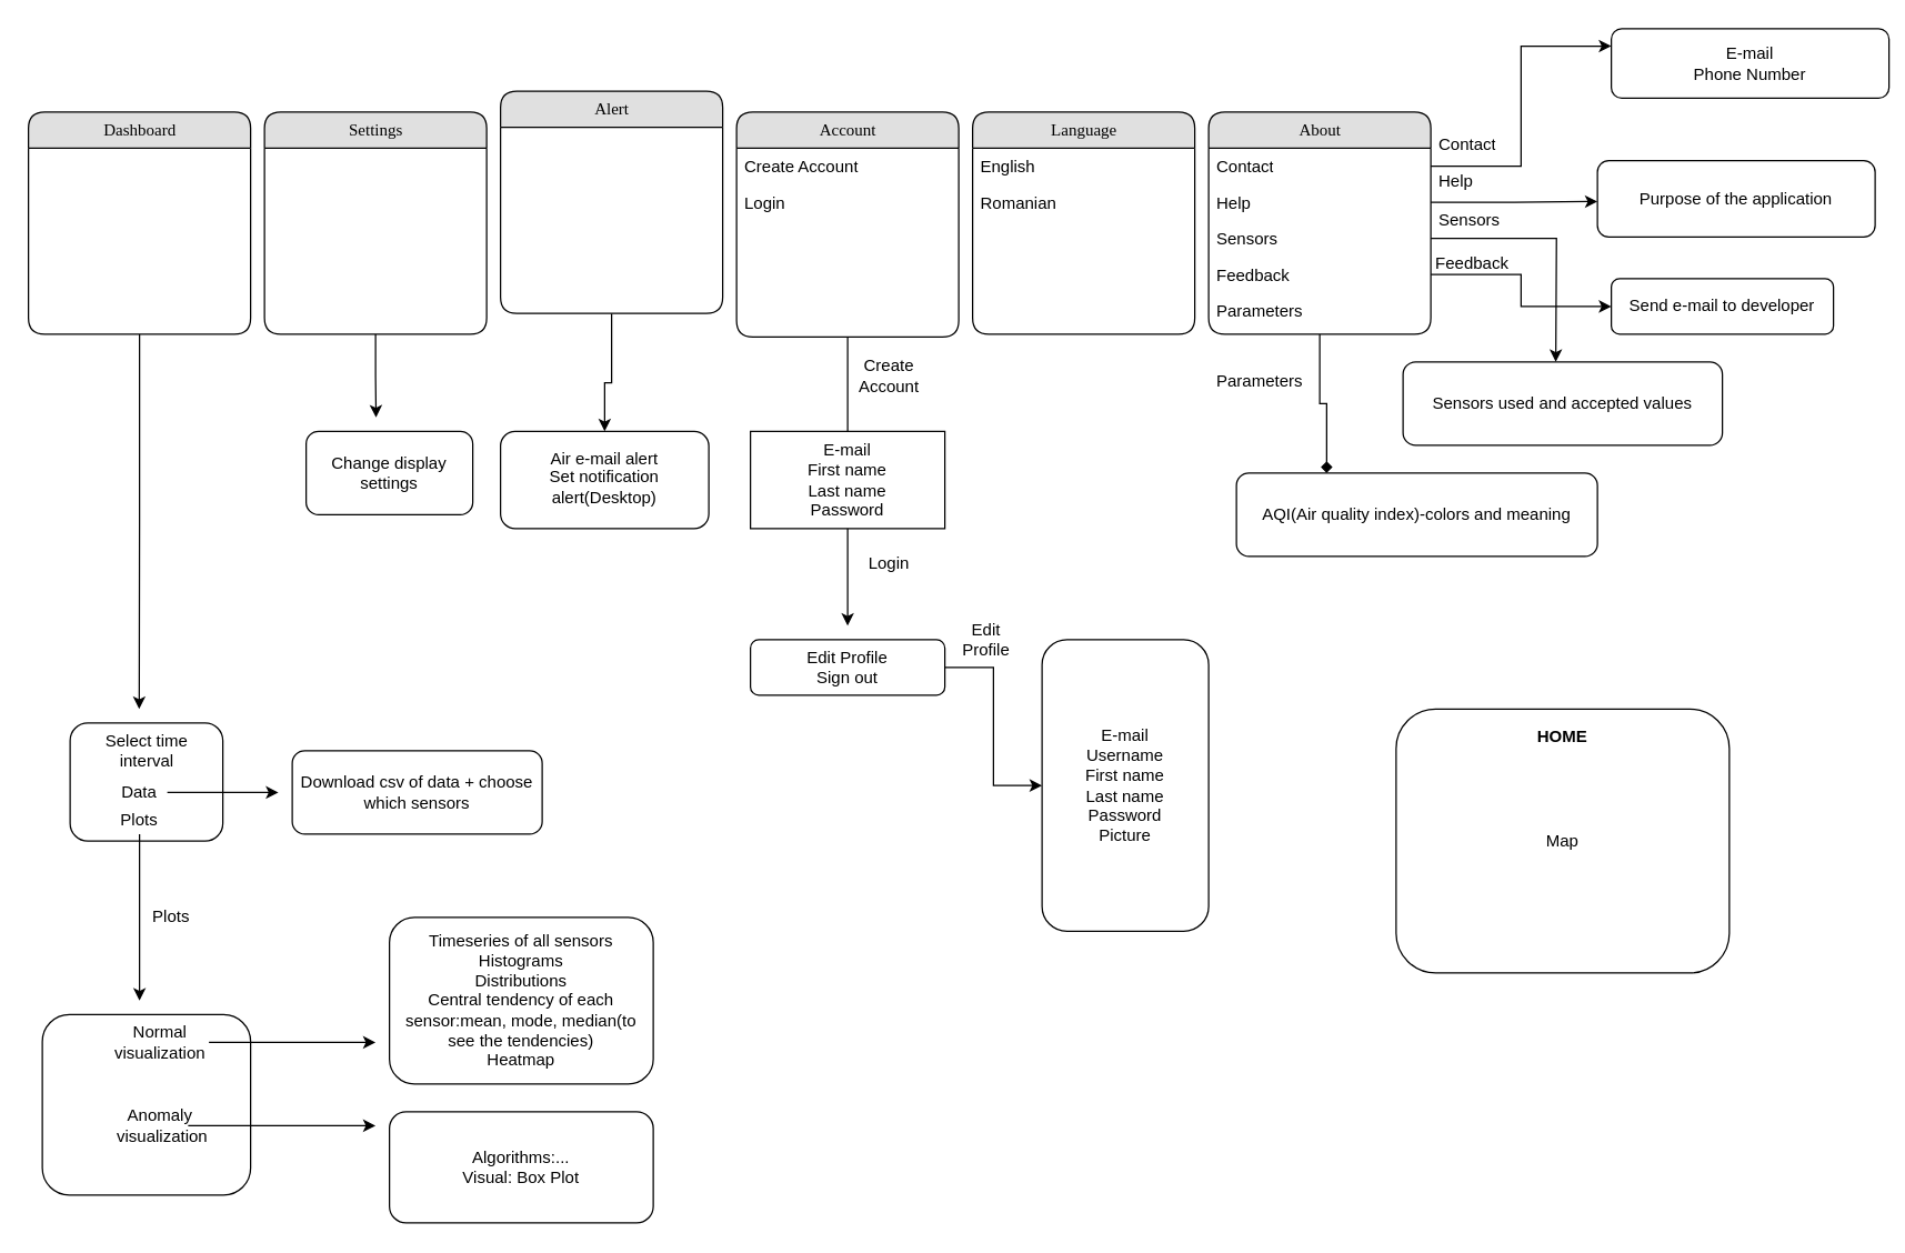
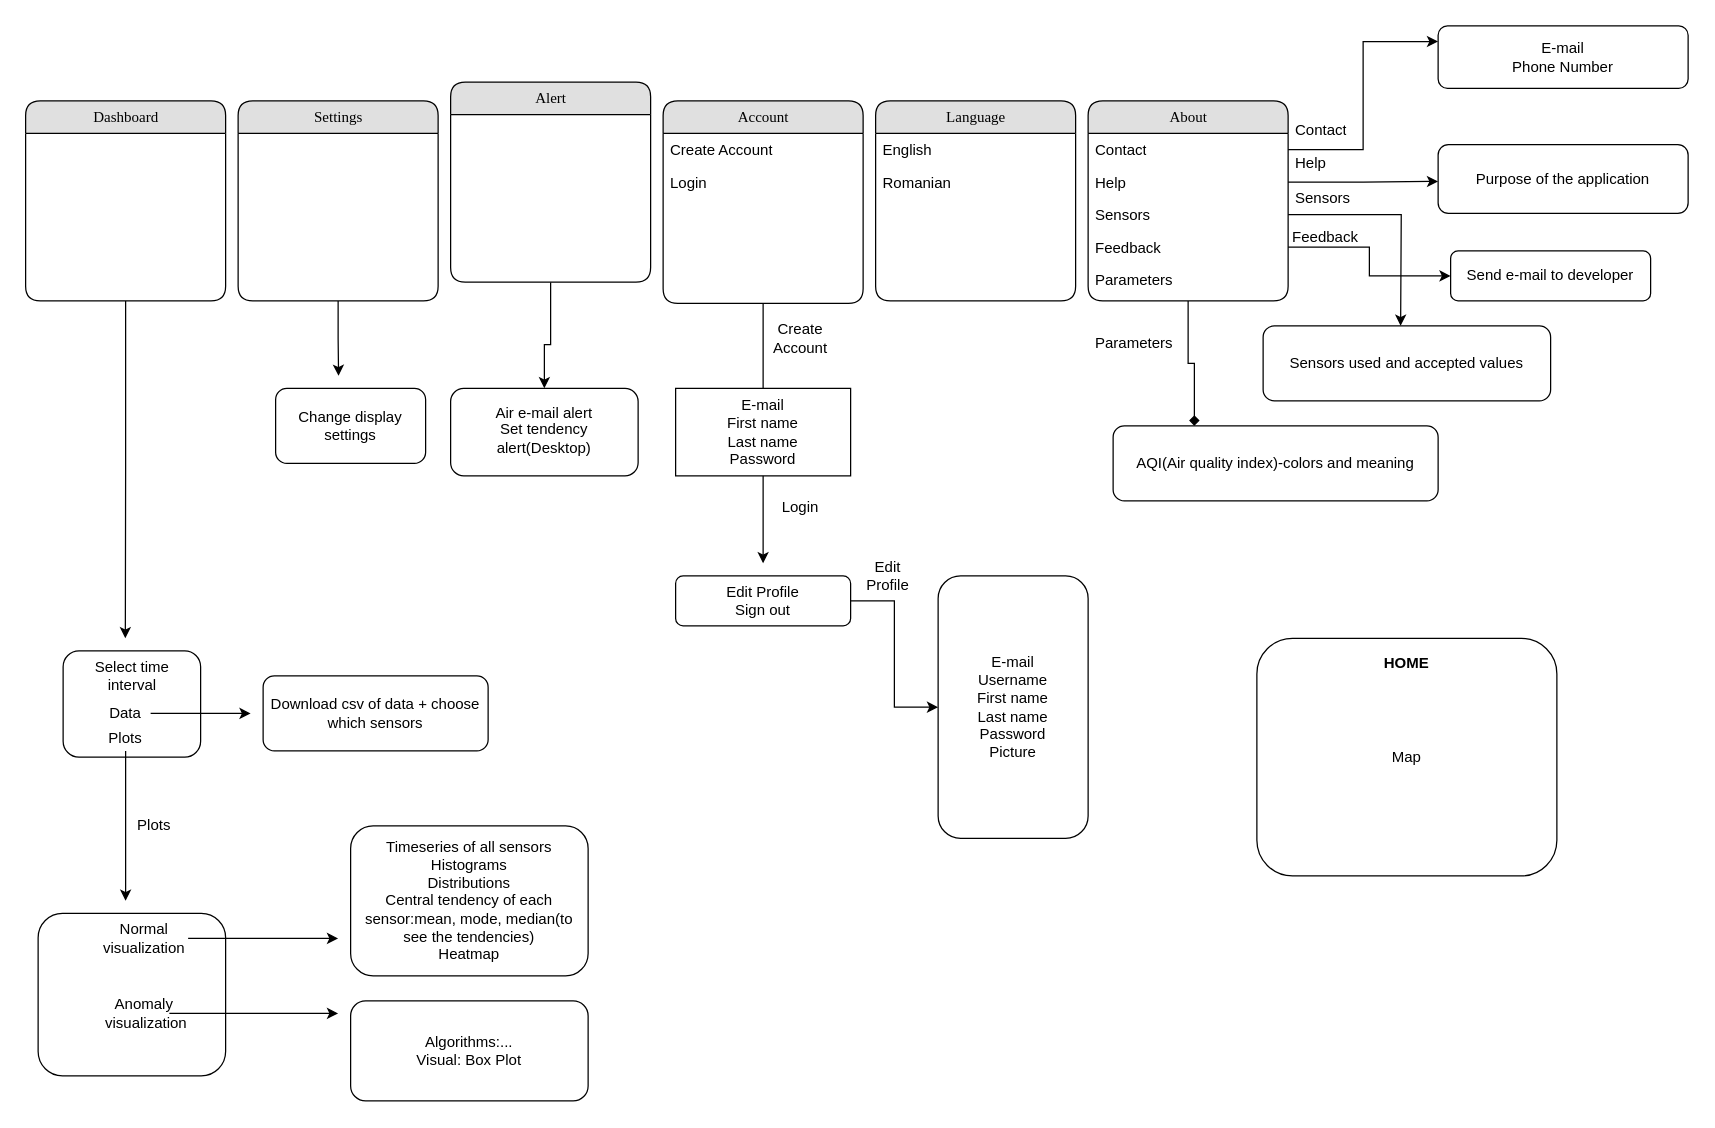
  <mxCell id="0" />
  <mxCell id="1" parent="0" />
  <mxCell id="2" style="edgeStyle=orthogonalEdgeStyle;rounded=0;orthogonalLoop=1;jettySize=auto;html=1;exitX=0.5;exitY=1;exitDx=0;exitDy=0;" edge="1" parent="1" source="3"><mxGeometry relative="1" as="geometry"><mxPoint x="99.765" y="510" as="targetPoint" /></mxGeometry></mxCell>
  <mxCell id="3" value="Dashboard" style="swimlane;html=1;fontStyle=0;childLayout=stackLayout;horizontal=1;startSize=26;fillColor=#e0e0e0;horizontalStack=0;resizeParent=1;resizeLast=0;collapsible=1;marginBottom=0;swimlaneFillColor=#ffffff;align=center;rounded=1;shadow=0;comic=0;labelBackgroundColor=none;strokeWidth=1;fontFamily=Verdana;fontSize=12" parent="1" vertex="1"><mxGeometry x="20" y="80" width="160" height="160" as="geometry" /></mxCell>
  <mxCell id="4" style="edgeStyle=orthogonalEdgeStyle;rounded=0;orthogonalLoop=1;jettySize=auto;html=1;exitX=0.5;exitY=1;exitDx=0;exitDy=0;" edge="1" parent="1" source="5"><mxGeometry relative="1" as="geometry"><mxPoint x="270.353" y="300" as="targetPoint" /></mxGeometry></mxCell>
  <mxCell id="5" value="Settings" style="swimlane;html=1;fontStyle=0;childLayout=stackLayout;horizontal=1;startSize=26;fillColor=#e0e0e0;horizontalStack=0;resizeParent=1;resizeLast=0;collapsible=1;marginBottom=0;swimlaneFillColor=#ffffff;align=center;rounded=1;shadow=0;comic=0;labelBackgroundColor=none;strokeWidth=1;fontFamily=Verdana;fontSize=12" parent="1" vertex="1"><mxGeometry x="190" y="80" width="160" height="160" as="geometry" /></mxCell>
  <mxCell id="6" style="edgeStyle=orthogonalEdgeStyle;rounded=0;orthogonalLoop=1;jettySize=auto;html=1;exitX=0.5;exitY=1;exitDx=0;exitDy=0;entryX=0.5;entryY=0;entryDx=0;entryDy=0;" edge="1" parent="1" source="7" target="31"><mxGeometry relative="1" as="geometry"><Array as="points"><mxPoint x="440" y="275" /><mxPoint x="435" y="275" /></Array></mxGeometry></mxCell>
  <mxCell id="7" value="Alert" style="swimlane;html=1;fontStyle=0;childLayout=stackLayout;horizontal=1;startSize=26;fillColor=#e0e0e0;horizontalStack=0;resizeParent=1;resizeLast=0;collapsible=1;marginBottom=0;swimlaneFillColor=#ffffff;align=center;rounded=1;shadow=0;comic=0;labelBackgroundColor=none;strokeWidth=1;fontFamily=Verdana;fontSize=12" parent="1" vertex="1"><mxGeometry x="360" y="65" width="160" height="160" as="geometry" /></mxCell>
  <mxCell id="8" value="Language" style="swimlane;html=1;fontStyle=0;childLayout=stackLayout;horizontal=1;startSize=26;fillColor=#e0e0e0;horizontalStack=0;resizeParent=1;resizeLast=0;collapsible=1;marginBottom=0;swimlaneFillColor=#ffffff;align=center;rounded=1;shadow=0;comic=0;labelBackgroundColor=none;strokeWidth=1;fontFamily=Verdana;fontSize=12" parent="1" vertex="1"><mxGeometry x="700" y="80" width="160" height="160" as="geometry" /></mxCell>
  <mxCell id="9" value="English" style="text;html=1;strokeColor=none;fillColor=none;spacingLeft=4;spacingRight=4;whiteSpace=wrap;overflow=hidden;rotatable=0;points=[[0,0.5],[1,0.5]];portConstraint=eastwest;" parent="8" vertex="1"><mxGeometry y="26" width="160" height="26" as="geometry" /></mxCell>
  <mxCell id="10" value="Romanian" style="text;html=1;strokeColor=none;fillColor=none;spacingLeft=4;spacingRight=4;whiteSpace=wrap;overflow=hidden;rotatable=0;points=[[0,0.5],[1,0.5]];portConstraint=eastwest;" parent="8" vertex="1"><mxGeometry y="52" width="160" height="26" as="geometry" /></mxCell>
  <mxCell id="11" style="edgeStyle=orthogonalEdgeStyle;rounded=0;orthogonalLoop=1;jettySize=auto;html=1;" edge="1" parent="1" source="12"><mxGeometry relative="1" as="geometry"><mxPoint x="610" y="450" as="targetPoint" /></mxGeometry></mxCell>
  <mxCell id="12" value="Account" style="swimlane;html=1;fontStyle=0;childLayout=stackLayout;horizontal=1;startSize=26;fillColor=#e0e0e0;horizontalStack=0;resizeParent=1;resizeLast=0;collapsible=1;marginBottom=0;swimlaneFillColor=#ffffff;align=center;rounded=1;shadow=0;comic=0;labelBackgroundColor=none;strokeWidth=1;fontFamily=Verdana;fontSize=12" parent="1" vertex="1"><mxGeometry x="530" y="80" width="160" height="162" as="geometry" /></mxCell>
  <mxCell id="13" value="Create Account" style="text;html=1;strokeColor=none;fillColor=none;spacingLeft=4;spacingRight=4;whiteSpace=wrap;overflow=hidden;rotatable=0;points=[[0,0.5],[1,0.5]];portConstraint=eastwest;" parent="12" vertex="1"><mxGeometry y="26" width="160" height="26" as="geometry" /></mxCell>
  <mxCell id="14" value="Login" style="text;html=1;strokeColor=none;fillColor=none;spacingLeft=4;spacingRight=4;whiteSpace=wrap;overflow=hidden;rotatable=0;points=[[0,0.5],[1,0.5]];portConstraint=eastwest;" parent="12" vertex="1"><mxGeometry y="52" width="160" height="110" as="geometry" /></mxCell>
  <mxCell id="15" style="edgeStyle=orthogonalEdgeStyle;rounded=0;orthogonalLoop=1;jettySize=auto;html=1;entryX=0.25;entryY=0;entryDx=0;entryDy=0;endArrow=diamond;" edge="1" parent="1" source="16" target="46"><mxGeometry relative="1" as="geometry"><Array as="points"><mxPoint x="950" y="290" /><mxPoint x="955" y="290" /></Array></mxGeometry></mxCell>
  <mxCell id="16" value="About" style="swimlane;html=1;fontStyle=0;childLayout=stackLayout;horizontal=1;startSize=26;fillColor=#e0e0e0;horizontalStack=0;resizeParent=1;resizeLast=0;collapsible=1;marginBottom=0;swimlaneFillColor=#ffffff;align=center;rounded=1;shadow=0;comic=0;labelBackgroundColor=none;strokeWidth=1;fontFamily=Verdana;fontSize=12" parent="1" vertex="1"><mxGeometry x="870" y="80" width="160" height="160" as="geometry" /></mxCell>
  <mxCell id="17" value="Contact" style="text;html=1;strokeColor=none;fillColor=none;spacingLeft=4;spacingRight=4;whiteSpace=wrap;overflow=hidden;rotatable=0;points=[[0,0.5],[1,0.5]];portConstraint=eastwest;" parent="16" vertex="1"><mxGeometry y="26" width="160" height="26" as="geometry" /></mxCell>
  <mxCell id="18" value="Help" style="text;html=1;strokeColor=none;fillColor=none;spacingLeft=4;spacingRight=4;whiteSpace=wrap;overflow=hidden;rotatable=0;points=[[0,0.5],[1,0.5]];portConstraint=eastwest;" parent="16" vertex="1"><mxGeometry y="52" width="160" height="26" as="geometry" /></mxCell>
  <mxCell id="19" value="Sensors" style="text;html=1;strokeColor=none;fillColor=none;spacingLeft=4;spacingRight=4;whiteSpace=wrap;overflow=hidden;rotatable=0;points=[[0,0.5],[1,0.5]];portConstraint=eastwest;" parent="16" vertex="1"><mxGeometry y="78" width="160" height="26" as="geometry" /></mxCell>
  <mxCell id="20" value="Feedback" style="text;html=1;strokeColor=none;fillColor=none;spacingLeft=4;spacingRight=4;whiteSpace=wrap;overflow=hidden;rotatable=0;points=[[0,0.5],[1,0.5]];portConstraint=eastwest;" vertex="1" parent="16"><mxGeometry y="104" width="160" height="26" as="geometry" /></mxCell>
  <mxCell id="21" value="Parameters" style="text;html=1;strokeColor=none;fillColor=none;spacingLeft=4;spacingRight=4;whiteSpace=wrap;overflow=hidden;rotatable=0;points=[[0,0.5],[1,0.5]];portConstraint=eastwest;" vertex="1" parent="16"><mxGeometry y="130" width="160" height="26" as="geometry" /></mxCell>
  <mxCell id="22" value="E-mail&lt;br&gt;First name&lt;br&gt;Last name&lt;br&gt;Password" style="whiteSpace=wrap;html=1;rounded=0;" vertex="1" parent="1"><mxGeometry x="540" y="310" width="140" height="70" as="geometry" /></mxCell>
  <mxCell id="23" value="Create Account" style="text;html=1;strokeColor=none;fillColor=none;align=center;verticalAlign=middle;whiteSpace=wrap;rounded=0;" vertex="1" parent="1"><mxGeometry x="620" y="260" width="40" height="20" as="geometry" /></mxCell>
  <mxCell id="24" value="Login" style="text;html=1;strokeColor=none;fillColor=none;align=center;verticalAlign=middle;whiteSpace=wrap;rounded=0;" vertex="1" parent="1"><mxGeometry x="620" y="394.67" width="40" height="20" as="geometry" /></mxCell>
  <mxCell id="25" style="edgeStyle=orthogonalEdgeStyle;rounded=0;orthogonalLoop=1;jettySize=auto;html=1;exitX=1;exitY=0.5;exitDx=0;exitDy=0;entryX=0;entryY=0.5;entryDx=0;entryDy=0;" edge="1" parent="1" source="26" target="28"><mxGeometry relative="1" as="geometry" /></mxCell>
  <mxCell id="26" value="" style="rounded=1;whiteSpace=wrap;html=1;" vertex="1" parent="1"><mxGeometry x="540" y="460" width="140" height="40" as="geometry" /></mxCell>
  <mxCell id="27" value="Edit Profile&lt;br&gt;Sign out" style="text;html=1;strokeColor=none;fillColor=none;align=center;verticalAlign=middle;whiteSpace=wrap;rounded=0;" vertex="1" parent="1"><mxGeometry x="560" y="470" width="100" height="20" as="geometry" /></mxCell>
  <mxCell id="28" value="" style="rounded=1;whiteSpace=wrap;html=1;" vertex="1" parent="1"><mxGeometry x="750" y="460" width="120" height="210" as="geometry" /></mxCell>
  <mxCell id="29" value="Edit Profile" style="text;html=1;strokeColor=none;fillColor=none;align=center;verticalAlign=middle;whiteSpace=wrap;rounded=0;" vertex="1" parent="1"><mxGeometry x="690" y="450" width="40" height="20" as="geometry" /></mxCell>
  <mxCell id="30" value="E-mail&lt;br&gt;Username&lt;br&gt;First name&lt;br&gt;Last name&lt;br&gt;Password&lt;br&gt;Picture" style="text;html=1;strokeColor=none;fillColor=none;align=center;verticalAlign=middle;whiteSpace=wrap;rounded=0;" vertex="1" parent="1"><mxGeometry x="780" y="510" width="60" height="110" as="geometry" /></mxCell>
  <mxCell id="31" value="" style="rounded=1;whiteSpace=wrap;html=1;" vertex="1" parent="1"><mxGeometry x="360" y="310" width="150" height="70" as="geometry" /></mxCell>
  <mxCell id="32" value="Air e-mail alert" style="text;html=1;strokeColor=none;fillColor=none;align=center;verticalAlign=middle;whiteSpace=wrap;rounded=0;" vertex="1" parent="1"><mxGeometry x="380" y="320" width="110" height="20" as="geometry" /></mxCell>
- <mxCell id="33" value="Set notification alert(Desktop)" style="text;html=1;strokeColor=none;fillColor=none;align=center;verticalAlign=middle;whiteSpace=wrap;rounded=0;" vertex="1" parent="1"><mxGeometry x="380" y="340" width="110" height="20" as="geometry" /></mxCell>
- <mxCell id="34" value="E-mail&lt;br&gt;Phone Number" style="rounded=1;whiteSpace=wrap;html=1;" vertex="1" parent="1"><mxGeometry x="1160" y="20" width="200" height="50" as="geometry" /></mxCell>
+ <mxCell id="33" value="Set tendency alert(Desktop)" style="text;html=1;strokeColor=none;fillColor=none;align=center;verticalAlign=middle;whiteSpace=wrap;rounded=0;" vertex="1" parent="1"><mxGeometry x="380" y="340" width="110" height="20" as="geometry" /></mxCell>
+ <mxCell id="34" value="E-mail&lt;br&gt;Phone Number" style="rounded=1;whiteSpace=wrap;html=1;" vertex="1" parent="1"><mxGeometry x="1150" y="20" width="200" height="50" as="geometry" /></mxCell>
  <mxCell id="35" style="edgeStyle=orthogonalEdgeStyle;rounded=0;orthogonalLoop=1;jettySize=auto;html=1;exitX=1;exitY=0.5;exitDx=0;exitDy=0;entryX=0;entryY=0.25;entryDx=0;entryDy=0;" edge="1" parent="1" source="17" target="34"><mxGeometry relative="1" as="geometry" /></mxCell>
  <mxCell id="36" value="Contact" style="text;html=1;strokeColor=none;fillColor=none;spacingLeft=4;spacingRight=4;whiteSpace=wrap;overflow=hidden;rotatable=0;points=[[0,0.5],[1,0.5]];portConstraint=eastwest;" vertex="1" parent="1"><mxGeometry x="1030" y="90" width="60" height="26" as="geometry" /></mxCell>
  <mxCell id="37" style="edgeStyle=orthogonalEdgeStyle;rounded=0;orthogonalLoop=1;jettySize=auto;html=1;exitX=1;exitY=0.5;exitDx=0;exitDy=0;" edge="1" parent="1" source="18"><mxGeometry relative="1" as="geometry"><mxPoint x="1150" y="144.412" as="targetPoint" /></mxGeometry></mxCell>
  <mxCell id="38" value="Help" style="text;html=1;strokeColor=none;fillColor=none;spacingLeft=4;spacingRight=4;whiteSpace=wrap;overflow=hidden;rotatable=0;points=[[0,0.5],[1,0.5]];portConstraint=eastwest;" vertex="1" parent="1"><mxGeometry x="1030" y="116" width="80" height="26" as="geometry" /></mxCell>
  <mxCell id="39" value="Purpose of the application" style="rounded=1;whiteSpace=wrap;html=1;" vertex="1" parent="1"><mxGeometry x="1150" y="115" width="200" height="55" as="geometry" /></mxCell>
  <mxCell id="40" style="edgeStyle=orthogonalEdgeStyle;rounded=0;orthogonalLoop=1;jettySize=auto;html=1;exitX=1;exitY=0.5;exitDx=0;exitDy=0;" edge="1" parent="1" source="19"><mxGeometry relative="1" as="geometry"><mxPoint x="1120" y="260" as="targetPoint" /></mxGeometry></mxCell>
  <mxCell id="41" value="Sensors" style="text;html=1;strokeColor=none;fillColor=none;spacingLeft=4;spacingRight=4;whiteSpace=wrap;overflow=hidden;rotatable=0;points=[[0,0.5],[1,0.5]];portConstraint=eastwest;" vertex="1" parent="1"><mxGeometry x="1030" y="144" width="160" height="26" as="geometry" /></mxCell>
  <mxCell id="42" value="Sensors used and accepted values" style="rounded=1;whiteSpace=wrap;html=1;" vertex="1" parent="1"><mxGeometry x="1010" y="260" width="230" height="60" as="geometry" /></mxCell>
  <mxCell id="43" value="Send e-mail to developer" style="rounded=1;whiteSpace=wrap;html=1;" vertex="1" parent="1"><mxGeometry x="1160" y="200" width="160" height="40" as="geometry" /></mxCell>
  <mxCell id="44" style="edgeStyle=orthogonalEdgeStyle;rounded=0;orthogonalLoop=1;jettySize=auto;html=1;exitX=1;exitY=0.5;exitDx=0;exitDy=0;entryX=0;entryY=0.5;entryDx=0;entryDy=0;" edge="1" parent="1" source="20" target="43"><mxGeometry relative="1" as="geometry" /></mxCell>
  <mxCell id="45" value="Feedback" style="text;html=1;strokeColor=none;fillColor=none;align=center;verticalAlign=middle;whiteSpace=wrap;rounded=0;" vertex="1" parent="1"><mxGeometry x="1040" y="180" width="40" height="17" as="geometry" /></mxCell>
  <mxCell id="46" value="AQI(Air quality index)-colors and meaning" style="rounded=1;whiteSpace=wrap;html=1;" vertex="1" parent="1"><mxGeometry x="890" y="340" width="260" height="60" as="geometry" /></mxCell>
  <mxCell id="47" value="Parameters" style="text;html=1;strokeColor=none;fillColor=none;spacingLeft=4;spacingRight=4;whiteSpace=wrap;overflow=hidden;rotatable=0;points=[[0,0.5],[1,0.5]];portConstraint=eastwest;" vertex="1" parent="1"><mxGeometry x="870" y="260" width="80" height="26" as="geometry" /></mxCell>
  <mxCell id="48" value="Change display settings" style="rounded=1;whiteSpace=wrap;html=1;" vertex="1" parent="1"><mxGeometry x="220" y="310" width="120" height="60" as="geometry" /></mxCell>
  <mxCell id="49" value="" style="rounded=1;whiteSpace=wrap;html=1;" vertex="1" parent="1"><mxGeometry x="50" y="520" width="110" height="85" as="geometry" /></mxCell>
  <mxCell id="50" value="" style="edgeStyle=orthogonalEdgeStyle;rounded=0;orthogonalLoop=1;jettySize=auto;html=1;" edge="1" parent="1" source="51"><mxGeometry relative="1" as="geometry"><mxPoint x="200" y="570" as="targetPoint" /></mxGeometry></mxCell>
  <mxCell id="51" value="Data" style="text;html=1;strokeColor=none;fillColor=none;align=center;verticalAlign=middle;whiteSpace=wrap;rounded=0;" vertex="1" parent="1"><mxGeometry x="80" y="560" width="40" height="20" as="geometry" /></mxCell>
  <mxCell id="52" style="edgeStyle=orthogonalEdgeStyle;rounded=0;orthogonalLoop=1;jettySize=auto;html=1;" edge="1" parent="1" source="53"><mxGeometry relative="1" as="geometry"><mxPoint x="100" y="720" as="targetPoint" /></mxGeometry></mxCell>
  <mxCell id="53" value="Plots" style="text;html=1;strokeColor=none;fillColor=none;align=center;verticalAlign=middle;whiteSpace=wrap;rounded=0;" vertex="1" parent="1"><mxGeometry x="80" y="580" width="40" height="20" as="geometry" /></mxCell>
  <mxCell id="54" value="Plots" style="text;html=1;strokeColor=none;fillColor=none;align=center;verticalAlign=middle;whiteSpace=wrap;rounded=0;" vertex="1" parent="1"><mxGeometry x="102.5" y="650" width="40" height="20" as="geometry" /></mxCell>
  <mxCell id="55" value="Select time interval" style="text;html=1;strokeColor=none;fillColor=none;align=center;verticalAlign=middle;whiteSpace=wrap;rounded=0;" vertex="1" parent="1"><mxGeometry x="67.5" y="530" width="75" height="20" as="geometry" /></mxCell>
  <mxCell id="56" value="" style="rounded=1;whiteSpace=wrap;html=1;" vertex="1" parent="1"><mxGeometry x="30" y="730" width="150" height="130" as="geometry" /></mxCell>
  <mxCell id="57" value="" style="edgeStyle=orthogonalEdgeStyle;rounded=0;orthogonalLoop=1;jettySize=auto;html=1;" edge="1" parent="1" source="58"><mxGeometry relative="1" as="geometry"><mxPoint x="270" y="750" as="targetPoint" /></mxGeometry></mxCell>
  <mxCell id="58" value="Normal visualization" style="text;html=1;strokeColor=none;fillColor=none;align=center;verticalAlign=middle;whiteSpace=wrap;rounded=0;" vertex="1" parent="1"><mxGeometry x="80" y="740" width="70" height="20" as="geometry" /></mxCell>
  <mxCell id="59" value="" style="edgeStyle=orthogonalEdgeStyle;rounded=0;orthogonalLoop=1;jettySize=auto;html=1;" edge="1" parent="1" source="60"><mxGeometry relative="1" as="geometry"><mxPoint x="270" y="810" as="targetPoint" /></mxGeometry></mxCell>
  <mxCell id="60" value="Anomaly&lt;br&gt;&amp;nbsp;visualization" style="text;html=1;strokeColor=none;fillColor=none;align=center;verticalAlign=middle;whiteSpace=wrap;rounded=0;" vertex="1" parent="1"><mxGeometry x="95" y="800" width="40" height="20" as="geometry" /></mxCell>
  <mxCell id="61" value="Timeseries of all sensors&lt;br&gt;Histograms&lt;br&gt;Distributions&lt;br&gt;Central tendency of each sensor:mean, mode, median(to see the tendencies)&lt;br&gt;Heatmap" style="rounded=1;whiteSpace=wrap;html=1;" vertex="1" parent="1"><mxGeometry x="280" y="660" width="190" height="120" as="geometry" /></mxCell>
  <mxCell id="62" value="Algorithms:...&lt;br&gt;Visual: Box Plot" style="rounded=1;whiteSpace=wrap;html=1;" vertex="1" parent="1"><mxGeometry x="280" y="800" width="190" height="80" as="geometry" /></mxCell>
  <mxCell id="63" value="Download csv of data + choose which sensors" style="rounded=1;whiteSpace=wrap;html=1;" vertex="1" parent="1"><mxGeometry x="210" y="540" width="180" height="60" as="geometry" /></mxCell>
  <mxCell id="64" value="" style="rounded=1;whiteSpace=wrap;html=1;" vertex="1" parent="1"><mxGeometry x="1005" y="510" width="240" height="190" as="geometry" /></mxCell>
  <mxCell id="65" value="&lt;b&gt;HOME&lt;/b&gt;" style="text;html=1;strokeColor=none;fillColor=none;align=center;verticalAlign=middle;whiteSpace=wrap;rounded=0;" vertex="1" parent="1"><mxGeometry x="1105" y="520" width="40" height="20" as="geometry" /></mxCell>
  <mxCell id="66" value="Map" style="text;html=1;strokeColor=none;fillColor=none;align=center;verticalAlign=middle;whiteSpace=wrap;rounded=0;" vertex="1" parent="1"><mxGeometry x="1105" y="595" width="40" height="20" as="geometry" /></mxCell>
